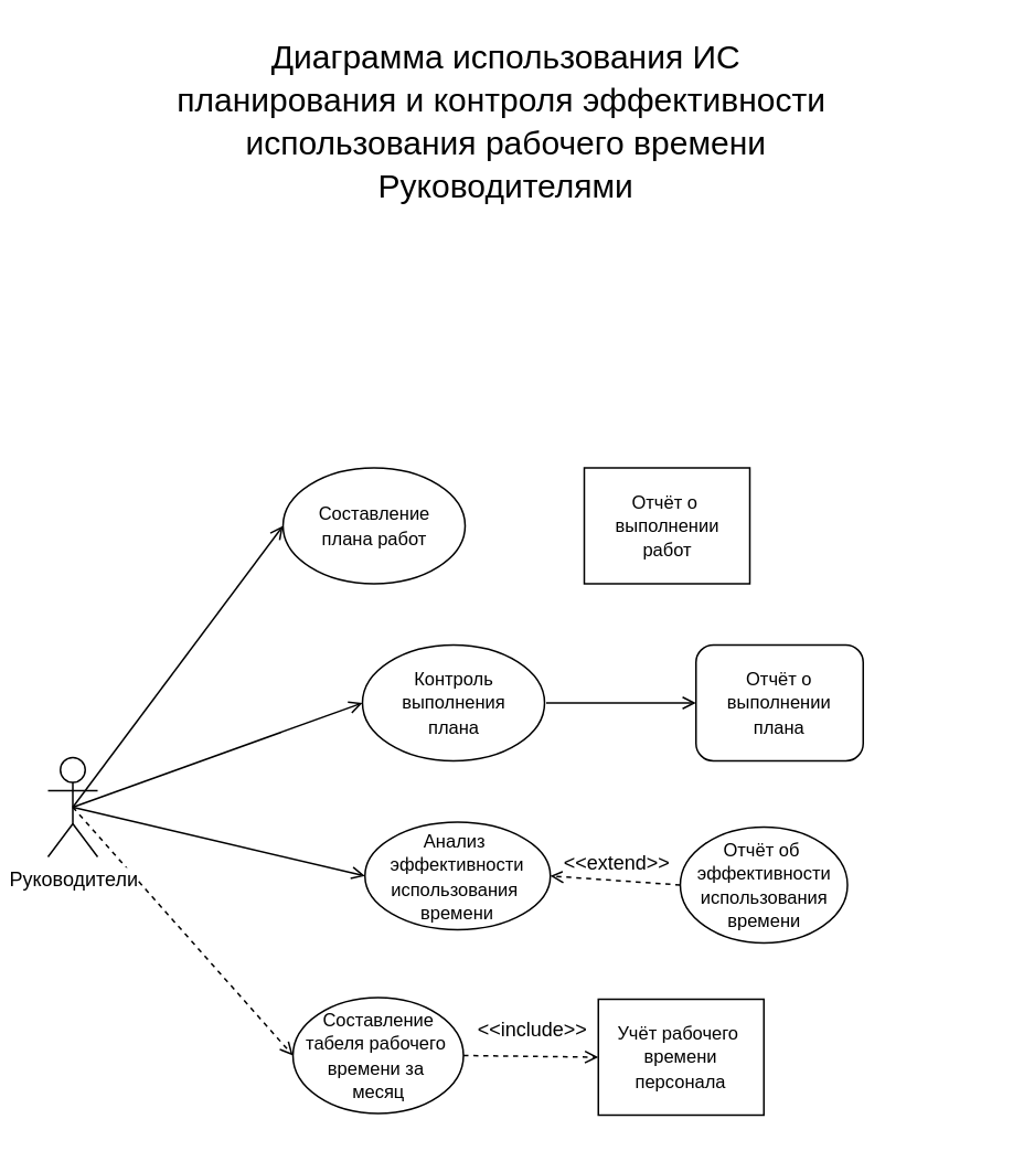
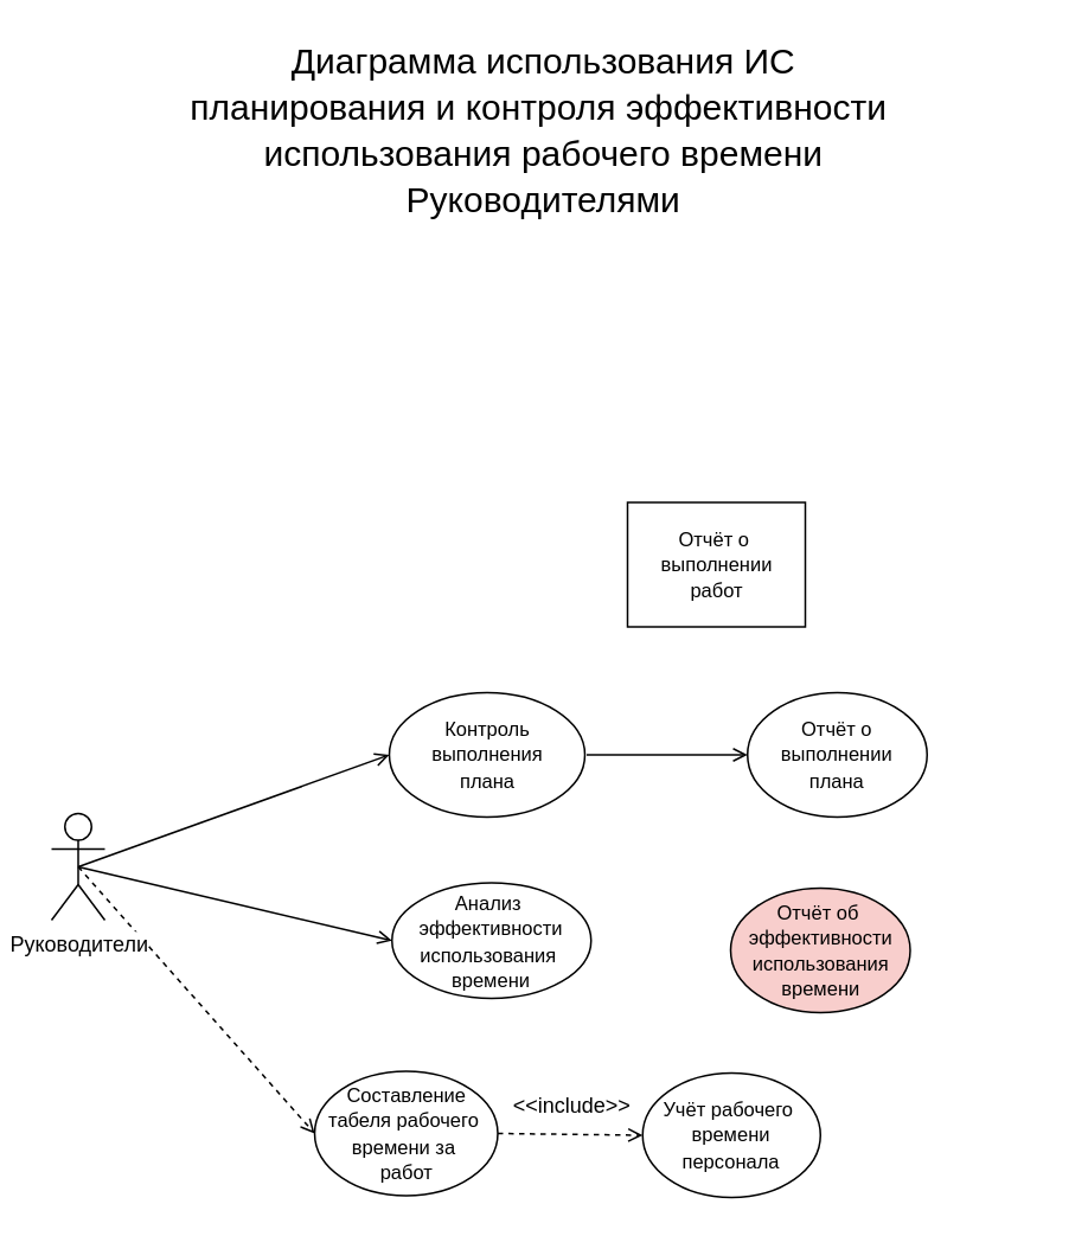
  <mxCell id="0" />
  <mxCell id="1" parent="0" />
  <mxCell id="2" style="rounded=0;orthogonalLoop=1;jettySize=auto;html=1;exitX=0.5;exitY=0.5;exitDx=0;exitDy=0;exitPerimeter=0;entryX=0;entryY=0.5;entryDx=0;entryDy=0;endArrow=open;endFill=0;" parent="1" source="6" target="8" edge="1"><mxGeometry relative="1" as="geometry" /></mxCell>
  <mxCell id="3" style="edgeStyle=none;rounded=0;orthogonalLoop=1;jettySize=auto;html=1;exitX=0.5;exitY=0.5;exitDx=0;exitDy=0;exitPerimeter=0;endArrow=open;endFill=0;entryX=0;entryY=0.5;entryDx=0;entryDy=0;dashed=1;" parent="1" source="6" target="12" edge="1"><mxGeometry relative="1" as="geometry" /></mxCell>
  <mxCell id="4" style="edgeStyle=none;rounded=0;orthogonalLoop=1;jettySize=auto;html=1;exitX=0.5;exitY=0.5;exitDx=0;exitDy=0;exitPerimeter=0;endArrow=open;endFill=0;entryX=0;entryY=0.5;entryDx=0;entryDy=0;" parent="1" source="6" target="15" edge="1"><mxGeometry relative="1" as="geometry"><mxPoint x="253.5" y="560" as="targetPoint" /></mxGeometry></mxCell>
- <mxCell id="5" style="edgeStyle=none;rounded=0;orthogonalLoop=1;jettySize=auto;html=1;exitX=0.5;exitY=0.5;exitDx=0;exitDy=0;exitPerimeter=0;endArrow=open;endFill=0;entryX=0;entryY=0.5;entryDx=0;entryDy=0;" parent="1" source="6" target="17" edge="1"><mxGeometry relative="1" as="geometry" /></mxCell>
  <mxCell id="6" value="Руководители" style="shape=umlActor;verticalLabelPosition=bottom;labelBackgroundColor=#ffffff;verticalAlign=top;html=1;" parent="1" vertex="1"><mxGeometry x="28.5" y="455" width="30" height="60" as="geometry" /></mxCell>
  <mxCell id="7" value="&lt;pre style=&quot;line-height: 130% ; font-size: 20px&quot;&gt;&lt;font face=&quot;Helvetica&quot;&gt;Диаграмма использования ИС&lt;br&gt;планирования и контроля эффективности &lt;br&gt;использования рабочего времени&lt;br&gt;&lt;span&gt;Руководителями&lt;/span&gt;&lt;/font&gt;&lt;/pre&gt;" style="text;strokeColor=none;fillColor=none;html=1;fontSize=22;fontStyle=0;verticalAlign=middle;align=center;" parent="1" vertex="1"><mxGeometry x="20" y="20" width="570" height="100" as="geometry" /></mxCell>
  <mxCell id="8" value="&lt;span style=&quot;font-size: 11px ; white-space: nowrap&quot;&gt;Контроль&lt;br&gt;выполнения &lt;br&gt;плана&lt;br&gt;&lt;/span&gt;" style="ellipse;whiteSpace=wrap;html=1;align=center;" parent="1" vertex="1"><mxGeometry x="218.5" y="387" width="110" height="70" as="geometry" /></mxCell>
  <mxCell id="9" style="rounded=0;orthogonalLoop=1;jettySize=auto;html=1;entryX=0;entryY=0.5;entryDx=0;entryDy=0;endArrow=open;endFill=0;" parent="1" target="11" edge="1"><mxGeometry relative="1" as="geometry"><mxPoint x="329.5" y="422" as="sourcePoint" /></mxGeometry></mxCell>
  <mxCell id="10" value="&lt;div&gt;&lt;span style=&quot;font-size: 11px ; white-space: nowrap&quot;&gt;Отчёт о&amp;nbsp;&lt;/span&gt;&lt;/div&gt;&lt;div&gt;&lt;span style=&quot;font-size: 11px ; white-space: nowrap&quot;&gt;выполнении&lt;/span&gt;&lt;/div&gt;&lt;div&gt;&lt;span style=&quot;font-size: 11px ; white-space: nowrap&quot;&gt;работ&lt;/span&gt;&lt;/div&gt;" style="whiteSpace=wrap;html=1;align=center;rounded=0;" parent="1" vertex="1"><mxGeometry x="352.5" y="280" width="100" height="70" as="geometry" /></mxCell>
- <mxCell id="11" value="&lt;span style=&quot;font-size: 11px ; white-space: nowrap ; text-align: left&quot;&gt;Отчёт о &lt;br&gt;выполнении &lt;br&gt;плана&lt;/span&gt;" style="whiteSpace=wrap;html=1;align=center;rounded=1;" parent="1" vertex="1"><mxGeometry x="420" y="387" width="101" height="70" as="geometry" /></mxCell>
- <mxCell id="12" value="&lt;div&gt;&lt;span style=&quot;font-size: 11px ; white-space: nowrap&quot;&gt;Составление&lt;/span&gt;&lt;/div&gt;&lt;div&gt;&lt;span style=&quot;font-size: 11px ; white-space: nowrap&quot;&gt;табеля рабочего&amp;nbsp;&lt;/span&gt;&lt;/div&gt;&lt;div&gt;&lt;span style=&quot;font-size: 11px ; white-space: nowrap&quot;&gt;времени&amp;nbsp;&lt;/span&gt;&lt;span style=&quot;font-size: 11px ; white-space: nowrap&quot;&gt;за&amp;nbsp;&lt;/span&gt;&lt;/div&gt;&lt;div&gt;&lt;span style=&quot;font-size: 11px ; white-space: nowrap&quot;&gt;месяц&lt;/span&gt;&lt;/div&gt;" style="ellipse;whiteSpace=wrap;html=1;align=center;" parent="1" vertex="1"><mxGeometry x="176.5" y="600" width="103" height="70" as="geometry" /></mxCell>
+ <mxCell id="11" value="&lt;span style=&quot;font-size: 11px ; white-space: nowrap ; text-align: left&quot;&gt;Отчёт о &lt;br&gt;выполнении &lt;br&gt;плана&lt;/span&gt;" style="ellipse;whiteSpace=wrap;html=1;align=center;" parent="1" vertex="1"><mxGeometry x="420" y="387" width="101" height="70" as="geometry" /></mxCell>
+ <mxCell id="12" value="&lt;div&gt;&lt;span style=&quot;font-size: 11px ; white-space: nowrap&quot;&gt;Составление&lt;/span&gt;&lt;/div&gt;&lt;div&gt;&lt;span style=&quot;font-size: 11px ; white-space: nowrap&quot;&gt;табеля рабочего&amp;nbsp;&lt;/span&gt;&lt;/div&gt;&lt;div&gt;&lt;span style=&quot;font-size: 11px ; white-space: nowrap&quot;&gt;времени&amp;nbsp;&lt;/span&gt;&lt;span style=&quot;font-size: 11px ; white-space: nowrap&quot;&gt;за&amp;nbsp;&lt;/span&gt;&lt;/div&gt;&lt;div&gt;&lt;span style=&quot;font-size: 11px ; white-space: nowrap&quot;&gt;работ&lt;/span&gt;&lt;/div&gt;" style="ellipse;whiteSpace=wrap;html=1;align=center;" parent="1" vertex="1"><mxGeometry x="176.5" y="600" width="103" height="70" as="geometry" /></mxCell>
  <mxCell id="13" style="edgeStyle=none;rounded=0;orthogonalLoop=1;jettySize=auto;html=1;exitX=1;exitY=0.5;exitDx=0;exitDy=0;endArrow=open;endFill=0;dashed=1;entryX=0;entryY=0.5;entryDx=0;entryDy=0;startArrow=none;startFill=0;" parent="1" source="12" target="16" edge="1"><mxGeometry relative="1" as="geometry"><mxPoint x="361" y="540" as="targetPoint" /></mxGeometry></mxCell>
  <mxCell id="14" value="&amp;lt;&amp;lt;include&amp;gt;&amp;gt;" style="text;html=1;resizable=0;points=[];align=center;verticalAlign=middle;labelBackgroundColor=#ffffff;" parent="13" vertex="1" connectable="0"><mxGeometry x="-0.245" y="2" relative="1" as="geometry"><mxPoint x="9.5" y="-13.5" as="offset" /></mxGeometry></mxCell>
  <mxCell id="15" value="&lt;font style=&quot;font-size: 11px&quot;&gt;&lt;span style=&quot;text-align: left ; white-space: nowrap ; line-height: 11px&quot;&gt;Анализ&amp;nbsp;&lt;br&gt;эффективности&lt;br&gt;использования&amp;nbsp;&lt;br&gt;&lt;/span&gt;&lt;span style=&quot;text-align: left&quot;&gt;времени&lt;/span&gt;&lt;/font&gt;" style="ellipse;whiteSpace=wrap;html=1;align=center;" parent="1" vertex="1"><mxGeometry x="220" y="494" width="112" height="65" as="geometry" /></mxCell>
- <mxCell id="16" value="&lt;div&gt;&lt;span style=&quot;font-size: 11px ; white-space: nowrap&quot;&gt;Учёт рабочего&amp;nbsp;&lt;/span&gt;&lt;/div&gt;&lt;div&gt;&lt;span style=&quot;font-size: 11px ; white-space: nowrap&quot;&gt;времени&lt;/span&gt;&lt;/div&gt;&lt;div&gt;&lt;span style=&quot;font-size: 11px ; white-space: nowrap&quot;&gt;персонала&lt;br&gt;&lt;/span&gt;&lt;/div&gt;" style="whiteSpace=wrap;html=1;align=center;rounded=0;" parent="1" vertex="1"><mxGeometry x="361" y="601" width="100" height="70" as="geometry" /></mxCell>
- <mxCell id="17" value="&lt;span style=&quot;font-size: 11px ; white-space: nowrap&quot;&gt;Составление&lt;br&gt;плана работ&lt;br&gt;&lt;/span&gt;" style="ellipse;whiteSpace=wrap;html=1;align=center;" parent="1" vertex="1"><mxGeometry x="170.5" y="280" width="110" height="70" as="geometry" /></mxCell>
- <mxCell id="18" style="edgeStyle=none;rounded=0;orthogonalLoop=1;jettySize=auto;html=1;exitX=0;exitY=0.5;exitDx=0;exitDy=0;entryX=1;entryY=0.5;entryDx=0;entryDy=0;endArrow=open;endFill=0;dashed=1;" parent="1" source="20" target="15" edge="1"><mxGeometry relative="1" as="geometry" /></mxCell>
- <mxCell id="19" value="&amp;lt;&amp;lt;extend&amp;gt;&amp;gt;" style="text;html=1;resizable=0;points=[];align=center;verticalAlign=middle;labelBackgroundColor=#ffffff;" parent="18" vertex="1" connectable="0"><mxGeometry x="-0.4" y="1" relative="1" as="geometry"><mxPoint x="-15" y="-13" as="offset" /></mxGeometry></mxCell>
- <mxCell id="20" value="&lt;span style=&quot;font-size: 11px ; white-space: nowrap ; text-align: left&quot;&gt;Отчёт об&amp;nbsp;&lt;br&gt;эффективности &lt;br&gt;использования&lt;br&gt;времени&lt;br&gt;&lt;/span&gt;" style="ellipse;whiteSpace=wrap;html=1;align=center;" parent="1" vertex="1"><mxGeometry x="410.5" y="497" width="101" height="70" as="geometry" /></mxCell>
+ <mxCell id="16" value="&lt;div&gt;&lt;span style=&quot;font-size: 11px ; white-space: nowrap&quot;&gt;Учёт рабочего&amp;nbsp;&lt;/span&gt;&lt;/div&gt;&lt;div&gt;&lt;span style=&quot;font-size: 11px ; white-space: nowrap&quot;&gt;времени&lt;/span&gt;&lt;/div&gt;&lt;div&gt;&lt;span style=&quot;font-size: 11px ; white-space: nowrap&quot;&gt;персонала&lt;br&gt;&lt;/span&gt;&lt;/div&gt;" style="ellipse;whiteSpace=wrap;html=1;align=center;" parent="1" vertex="1"><mxGeometry x="361" y="601" width="100" height="70" as="geometry" /></mxCell>
+ <mxCell id="20" value="&lt;span style=&quot;font-size: 11px ; white-space: nowrap ; text-align: left&quot;&gt;Отчёт об&amp;nbsp;&lt;br&gt;эффективности &lt;br&gt;использования&lt;br&gt;времени&lt;br&gt;&lt;/span&gt;" style="ellipse;whiteSpace=wrap;html=1;align=center;fillColor=#f8cecc;" parent="1" vertex="1"><mxGeometry x="410.5" y="497" width="101" height="70" as="geometry" /></mxCell>
